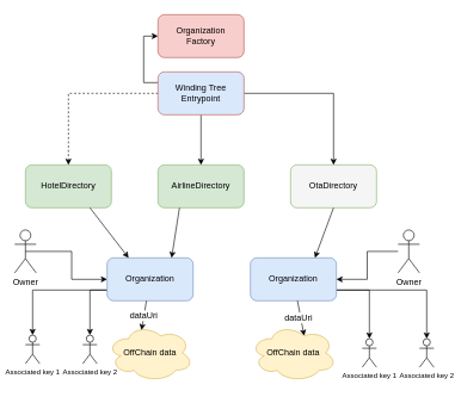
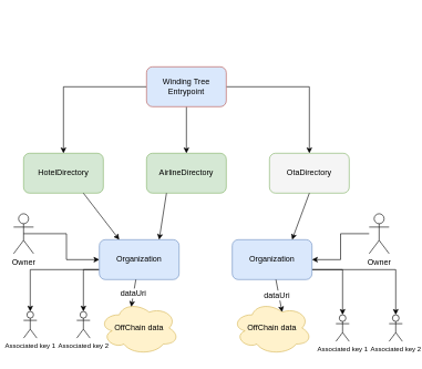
  <mxCell id="0" />
  <mxCell id="1" parent="0" />
  <mxCell id="2" style="edgeStyle=orthogonalEdgeStyle;rounded=0;orthogonalLoop=1;jettySize=auto;html=1;exitX=0;exitY=0.75;exitDx=0;exitDy=0;entryX=0.5;entryY=0;entryDx=0;entryDy=0;entryPerimeter=0;fontSize=10;" parent="1" source="4" target="29" edge="1"><mxGeometry relative="1" as="geometry" /></mxCell>
  <mxCell id="3" style="edgeStyle=orthogonalEdgeStyle;rounded=0;orthogonalLoop=1;jettySize=auto;html=1;exitX=0;exitY=0.75;exitDx=0;exitDy=0;entryX=0.5;entryY=0;entryDx=0;entryDy=0;entryPerimeter=0;fontSize=10;" parent="1" source="4" target="30" edge="1"><mxGeometry relative="1" as="geometry"><Array as="points"><mxPoint x="125" y="405" /></Array></mxGeometry></mxCell>
  <mxCell id="4" value="Organization" style="rounded=1;whiteSpace=wrap;html=1;fillColor=#dae8fc;strokeColor=#6c8ebf;" parent="1" vertex="1"><mxGeometry x="149" y="360" width="120" height="60" as="geometry" /></mxCell>
  <mxCell id="5" value="OffChain data" style="ellipse;shape=cloud;whiteSpace=wrap;html=1;fillColor=#fff2cc;strokeColor=#d6b656;" parent="1" vertex="1"><mxGeometry x="149" y="453" width="120" height="80" as="geometry" /></mxCell>
  <mxCell id="6" value="" style="endArrow=classic;html=1;entryX=0.4;entryY=0.1;entryDx=0;entryDy=0;entryPerimeter=0;" parent="1" source="4" target="5" edge="1"><mxGeometry width="50" height="50" relative="1" as="geometry"><mxPoint x="149" y="500" as="sourcePoint" /><mxPoint x="199" y="450" as="targetPoint" /></mxGeometry></mxCell>
  <mxCell id="7" value="dataUri&lt;br&gt;" style="text;html=1;resizable=0;points=[];align=center;verticalAlign=middle;labelBackgroundColor=#ffffff;" parent="6" vertex="1" connectable="0"><mxGeometry x="-0.382" y="-2" relative="1" as="geometry"><mxPoint x="-0.5" y="8.5" as="offset" /></mxGeometry></mxCell>
  <mxCell id="8" value="HotelDirectory" style="rounded=1;whiteSpace=wrap;html=1;fillColor=#d5e8d4;strokeColor=#82b366;" parent="1" vertex="1"><mxGeometry x="35" y="230" width="120" height="60" as="geometry" /></mxCell>
  <mxCell id="9" value="AirlineDirectory" style="rounded=1;whiteSpace=wrap;html=1;fillColor=#d5e8d4;strokeColor=#82b366;" parent="1" vertex="1"><mxGeometry x="220" y="230" width="120" height="60" as="geometry" /></mxCell>
  <mxCell id="10" value="OtaDirectory" style="rounded=1;whiteSpace=wrap;html=1;fillColor=#f5f5f5;strokeColor=#82b366;" parent="1" vertex="1"><mxGeometry x="405" y="230" width="120" height="60" as="geometry" /></mxCell>
  <mxCell id="11" style="edgeStyle=orthogonalEdgeStyle;rounded=0;orthogonalLoop=1;jettySize=auto;html=1;exitX=1;exitY=0.75;exitDx=0;exitDy=0;entryX=0.5;entryY=0;entryDx=0;entryDy=0;entryPerimeter=0;fontSize=10;" parent="1" source="13" target="31" edge="1"><mxGeometry relative="1" as="geometry" /></mxCell>
  <mxCell id="12" style="edgeStyle=orthogonalEdgeStyle;rounded=0;orthogonalLoop=1;jettySize=auto;html=1;exitX=1;exitY=0.75;exitDx=0;exitDy=0;entryX=0.5;entryY=0;entryDx=0;entryDy=0;entryPerimeter=0;fontSize=10;" parent="1" source="13" target="32" edge="1"><mxGeometry relative="1" as="geometry" /></mxCell>
  <mxCell id="13" value="Organization" style="rounded=1;whiteSpace=wrap;html=1;fillColor=#dae8fc;strokeColor=#6c8ebf;" parent="1" vertex="1"><mxGeometry x="349" y="360" width="120" height="60" as="geometry" /></mxCell>
  <mxCell id="14" value="OffChain data" style="ellipse;shape=cloud;whiteSpace=wrap;html=1;fillColor=#fff2cc;strokeColor=#d6b656;" parent="1" vertex="1"><mxGeometry x="349" y="453" width="120" height="80" as="geometry" /></mxCell>
  <mxCell id="15" value="" style="endArrow=classic;html=1;entryX=0.625;entryY=0.2;entryDx=0;entryDy=0;entryPerimeter=0;" parent="1" source="13" target="14" edge="1"><mxGeometry width="50" height="50" relative="1" as="geometry"><mxPoint x="349" y="500" as="sourcePoint" /><mxPoint x="399" y="450" as="targetPoint" /></mxGeometry></mxCell>
  <mxCell id="16" value="dataUri&lt;br&gt;" style="text;html=1;resizable=0;points=[];align=center;verticalAlign=middle;labelBackgroundColor=#ffffff;" parent="15" vertex="1" connectable="0"><mxGeometry x="-0.382" y="-2" relative="1" as="geometry"><mxPoint x="-0.5" y="8.5" as="offset" /></mxGeometry></mxCell>
  <mxCell id="17" value="" style="endArrow=classic;html=1;entryX=0.25;entryY=0;entryDx=0;entryDy=0;exitX=0.75;exitY=1;exitDx=0;exitDy=0;" parent="1" source="8" target="4" edge="1"><mxGeometry width="50" height="50" relative="1" as="geometry"><mxPoint x="35" y="600" as="sourcePoint" /><mxPoint x="85" y="550" as="targetPoint" /></mxGeometry></mxCell>
  <mxCell id="18" value="" style="endArrow=classic;html=1;exitX=0.25;exitY=1;exitDx=0;exitDy=0;entryX=0.75;entryY=0;entryDx=0;entryDy=0;" parent="1" source="9" target="4" edge="1"><mxGeometry width="50" height="50" relative="1" as="geometry"><mxPoint x="35" y="600" as="sourcePoint" /><mxPoint x="85" y="550" as="targetPoint" /></mxGeometry></mxCell>
  <mxCell id="19" value="" style="endArrow=classic;html=1;entryX=0.75;entryY=0;entryDx=0;entryDy=0;exitX=0.5;exitY=1;exitDx=0;exitDy=0;" parent="1" source="10" target="13" edge="1"><mxGeometry width="50" height="50" relative="1" as="geometry"><mxPoint x="35" y="600" as="sourcePoint" /><mxPoint x="85" y="550" as="targetPoint" /></mxGeometry></mxCell>
  <mxCell id="20" style="edgeStyle=orthogonalEdgeStyle;rounded=0;orthogonalLoop=1;jettySize=auto;html=1;exitX=0.5;exitY=0.5;exitDx=0;exitDy=0;exitPerimeter=0;entryX=0;entryY=0.5;entryDx=0;entryDy=0;" parent="1" source="21" target="4" edge="1"><mxGeometry relative="1" as="geometry" /></mxCell>
  <mxCell id="21" value="Owner&lt;br&gt;" style="shape=umlActor;verticalLabelPosition=bottom;labelBackgroundColor=#ffffff;verticalAlign=top;html=1;outlineConnect=0;" parent="1" vertex="1"><mxGeometry x="20" y="321" width="30" height="60" as="geometry" /></mxCell>
  <mxCell id="22" style="edgeStyle=orthogonalEdgeStyle;rounded=0;orthogonalLoop=1;jettySize=auto;html=1;entryX=1;entryY=0.5;entryDx=0;entryDy=0;" parent="1" source="23" target="13" edge="1"><mxGeometry relative="1" as="geometry" /></mxCell>
  <mxCell id="23" value="Owner&lt;br&gt;" style="shape=umlActor;verticalLabelPosition=bottom;labelBackgroundColor=#ffffff;verticalAlign=top;html=1;outlineConnect=0;" parent="1" vertex="1"><mxGeometry x="555" y="321" width="30" height="60" as="geometry" /></mxCell>
  <mxCell id="24" style="edgeStyle=orthogonalEdgeStyle;rounded=0;orthogonalLoop=1;jettySize=auto;html=1;" parent="1" source="28" target="9" edge="1"><mxGeometry relative="1" as="geometry" /></mxCell>
  <mxCell id="25" style="edgeStyle=orthogonalEdgeStyle;rounded=0;orthogonalLoop=1;jettySize=auto;html=1;" parent="1" source="28" target="10" edge="1"><mxGeometry relative="1" as="geometry" /></mxCell>
- <mxCell id="26" style="edgeStyle=orthogonalEdgeStyle;rounded=0;orthogonalLoop=1;jettySize=auto;html=1;dashed=1;" parent="1" source="28" target="8" edge="1"><mxGeometry relative="1" as="geometry" /></mxCell>
- <mxCell id="27" style="edgeStyle=orthogonalEdgeStyle;rounded=0;orthogonalLoop=1;jettySize=auto;html=1;exitX=0;exitY=0.25;exitDx=0;exitDy=0;entryX=0;entryY=0.5;entryDx=0;entryDy=0;" edge="1" parent="1" source="28" target="33"><mxGeometry relative="1" as="geometry"><Array as="points"><mxPoint x="200" y="115" /><mxPoint x="200" y="50" /></Array></mxGeometry></mxCell>
+ <mxCell id="26" style="edgeStyle=orthogonalEdgeStyle;rounded=0;orthogonalLoop=1;jettySize=auto;html=1;" parent="1" source="28" target="8" edge="1"><mxGeometry relative="1" as="geometry" /></mxCell>
  <mxCell id="28" value="Winding Tree Entrypoint" style="rounded=1;whiteSpace=wrap;html=1;fillColor=#dae8fc;strokeColor=#b85450;" parent="1" vertex="1"><mxGeometry x="220" y="100" width="120" height="60" as="geometry" /></mxCell>
  <mxCell id="29" value="Associated key 1&lt;br style=&quot;font-size: 10px&quot;&gt;" style="shape=umlActor;verticalLabelPosition=bottom;labelBackgroundColor=#ffffff;verticalAlign=top;html=1;outlineConnect=0;fontSize=10;" parent="1" vertex="1"><mxGeometry x="35" y="468" width="20" height="40" as="geometry" /></mxCell>
  <mxCell id="30" value="Associated key 2&lt;br style=&quot;font-size: 10px&quot;&gt;" style="shape=umlActor;verticalLabelPosition=bottom;labelBackgroundColor=#ffffff;verticalAlign=top;html=1;outlineConnect=0;fontSize=10;" parent="1" vertex="1"><mxGeometry x="115" y="468" width="20" height="40" as="geometry" /></mxCell>
  <mxCell id="31" value="Associated key 1&lt;br style=&quot;font-size: 10px&quot;&gt;" style="shape=umlActor;verticalLabelPosition=bottom;labelBackgroundColor=#ffffff;verticalAlign=top;html=1;outlineConnect=0;fontSize=10;" parent="1" vertex="1"><mxGeometry x="505" y="473" width="20" height="40" as="geometry" /></mxCell>
  <mxCell id="32" value="Associated key 2&lt;br style=&quot;font-size: 10px&quot;&gt;" style="shape=umlActor;verticalLabelPosition=bottom;labelBackgroundColor=#ffffff;verticalAlign=top;html=1;outlineConnect=0;fontSize=10;" parent="1" vertex="1"><mxGeometry x="585" y="473" width="20" height="40" as="geometry" /></mxCell>
- <mxCell id="33" value="Organization&lt;br&gt;Factory&lt;br&gt;" style="rounded=1;whiteSpace=wrap;html=1;fillColor=#f8cecc;strokeColor=#b85450;" vertex="1" parent="1"><mxGeometry x="220" y="20" width="120" height="60" as="geometry" /></mxCell>
